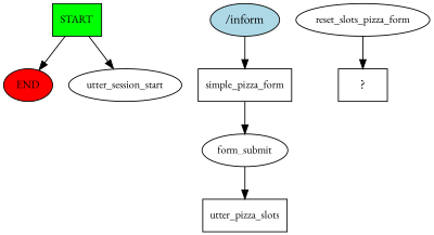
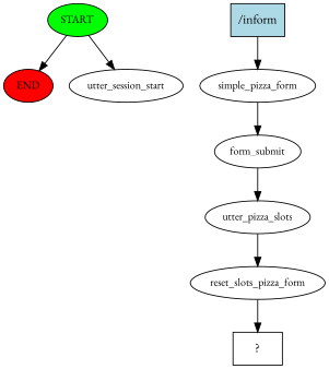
  digraph {
    fontname="EB Garamond"
    node [fontname="EB Garamond" fontsize=12]
    edge [fontname="EB Garamond"]
-   n1 [fillcolor=green label=START style=filled shape=box]
+   n1 [fillcolor=green label=START style=filled]
    n2 [fillcolor=red label=END style=filled]
    n3 [label=utter_session_start]
-   n4 [label=simple_pizza_form shape=box]
+   n4 [label=simple_pizza_form]
    n5 [label=form_submit]
-   n6 [label=utter_pizza_slots shape=box]
-   n7 [fillcolor=lightblue label="/inform" shape=ellipse style=filled fontsize=""]
+   n6 [label=utter_pizza_slots]
+   n7 [fillcolor=lightblue label="/inform" shape=rect style=filled fontsize=""]
    n8 [label=reset_slots_pizza_form]
    n9 [label="  ?  " shape=rect fontsize=""]
    n1 -> n2
    n1 -> n3
    n4 -> n5
    n5 -> n6
+   n6 -> n8
    n7 -> n4
    n8 -> n9
  }
